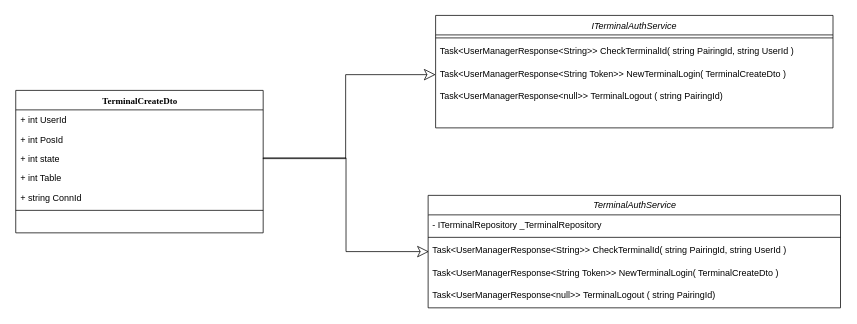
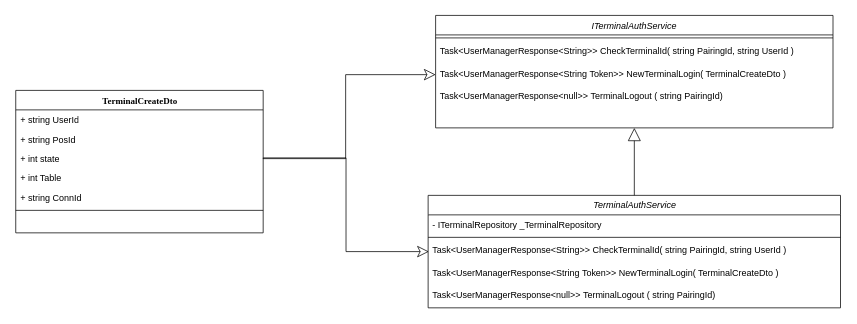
  <mxCell id="0" />
  <mxCell id="1" parent="0" />
  <mxCell id="2" value="ITerminalAuthService" style="swimlane;fontStyle=2;align=center;verticalAlign=top;childLayout=stackLayout;horizontal=1;startSize=26;horizontalStack=0;resizeParent=1;resizeLast=0;collapsible=1;marginBottom=0;rounded=0;shadow=0;strokeWidth=1;" vertex="1" parent="1"><mxGeometry x="580.5" y="20" width="530" height="150" as="geometry"><mxRectangle x="230" y="140" width="160" height="26" as="alternateBounds" /></mxGeometry></mxCell>
  <mxCell id="3" value="" style="line;html=1;strokeWidth=1;align=left;verticalAlign=middle;spacingTop=-1;spacingLeft=3;spacingRight=3;rotatable=0;labelPosition=right;points=[];portConstraint=eastwest;" vertex="1" parent="2"><mxGeometry y="26" width="530" height="8" as="geometry" /></mxCell>
  <mxCell id="4" value="Task&lt;UserManagerResponse&lt;String&gt;&gt; CheckTerminalId( string PairingId, string UserId )  " style="text;align=left;verticalAlign=top;spacingLeft=4;spacingRight=4;overflow=hidden;rotatable=0;points=[[0,0.5],[1,0.5]];portConstraint=eastwest;" vertex="1" parent="2"><mxGeometry y="34" width="530" height="30" as="geometry" /></mxCell>
  <mxCell id="5" value="Task&lt;UserManagerResponse&lt;String Token&gt;&gt; NewTerminalLogin( TerminalCreateDto )  " style="text;align=left;verticalAlign=top;spacingLeft=4;spacingRight=4;overflow=hidden;rotatable=0;points=[[0,0.5],[1,0.5]];portConstraint=eastwest;" vertex="1" parent="2"><mxGeometry y="64" width="530" height="30" as="geometry" /></mxCell>
  <mxCell id="6" value="Task&lt;UserManagerResponse&lt;null&gt;&gt; TerminalLogout ( string PairingId)  " style="text;align=left;verticalAlign=top;spacingLeft=4;spacingRight=4;overflow=hidden;rotatable=0;points=[[0,0.5],[1,0.5]];portConstraint=eastwest;" vertex="1" parent="2"><mxGeometry y="94" width="530" height="30" as="geometry" /></mxCell>
+ <mxCell id="7" style="edgeStyle=orthogonalEdgeStyle;rounded=0;orthogonalLoop=1;jettySize=auto;html=1;exitX=0.5;exitY=0;exitDx=0;exitDy=0;entryX=0.5;entryY=1;entryDx=0;entryDy=0;endArrow=block;endFill=0;endSize=15;" edge="1" parent="1" source="8" target="2"><mxGeometry relative="1" as="geometry" /></mxCell>
  <mxCell id="8" value="&lt;span style=&quot;font-family: &amp;#34;helvetica&amp;#34; ; font-style: italic ; font-weight: 400&quot;&gt;TerminalAuthService&lt;/span&gt;" style="swimlane;html=1;fontStyle=1;align=center;verticalAlign=top;childLayout=stackLayout;horizontal=1;startSize=26;horizontalStack=0;resizeParent=1;resizeLast=0;collapsible=1;marginBottom=0;swimlaneFillColor=#ffffff;rounded=0;shadow=0;comic=0;labelBackgroundColor=none;strokeWidth=1;fillColor=none;fontFamily=Verdana;fontSize=12" vertex="1" parent="1"><mxGeometry x="570.5" y="260" width="550" height="150" as="geometry" /></mxCell>
  <mxCell id="9" value="- ITerminalRepository _TerminalRepository" style="text;align=left;verticalAlign=top;spacingLeft=4;spacingRight=4;overflow=hidden;rotatable=0;points=[[0,0.5],[1,0.5]];portConstraint=eastwest;rounded=0;shadow=0;html=0;" vertex="1" parent="8"><mxGeometry y="26" width="550" height="26" as="geometry" /></mxCell>
  <mxCell id="10" value="" style="line;html=1;strokeWidth=1;fillColor=none;align=left;verticalAlign=middle;spacingTop=-1;spacingLeft=3;spacingRight=3;rotatable=0;labelPosition=right;points=[];portConstraint=eastwest;" vertex="1" parent="8"><mxGeometry y="52" width="550" height="8" as="geometry" /></mxCell>
  <mxCell id="11" value="Task&lt;UserManagerResponse&lt;String&gt;&gt; CheckTerminalId( string PairingId, string UserId )  " style="text;align=left;verticalAlign=top;spacingLeft=4;spacingRight=4;overflow=hidden;rotatable=0;points=[[0,0.5],[1,0.5]];portConstraint=eastwest;" vertex="1" parent="8"><mxGeometry y="60" width="550" height="30" as="geometry" /></mxCell>
  <mxCell id="12" value="Task&lt;UserManagerResponse&lt;String Token&gt;&gt; NewTerminalLogin( TerminalCreateDto )  " style="text;align=left;verticalAlign=top;spacingLeft=4;spacingRight=4;overflow=hidden;rotatable=0;points=[[0,0.5],[1,0.5]];portConstraint=eastwest;" vertex="1" parent="8"><mxGeometry y="90" width="550" height="30" as="geometry" /></mxCell>
  <mxCell id="13" value="Task&lt;UserManagerResponse&lt;null&gt;&gt; TerminalLogout ( string PairingId)  " style="text;align=left;verticalAlign=top;spacingLeft=4;spacingRight=4;overflow=hidden;rotatable=0;points=[[0,0.5],[1,0.5]];portConstraint=eastwest;" vertex="1" parent="8"><mxGeometry y="120" width="550" height="30" as="geometry" /></mxCell>
  <mxCell id="14" value="TerminalCreateDto" style="swimlane;html=1;fontStyle=1;align=center;verticalAlign=top;childLayout=stackLayout;horizontal=1;startSize=26;horizontalStack=0;resizeParent=1;resizeLast=0;collapsible=1;marginBottom=0;swimlaneFillColor=#ffffff;rounded=0;shadow=0;comic=0;labelBackgroundColor=none;strokeWidth=1;fillColor=none;fontFamily=Verdana;fontSize=12" vertex="1" parent="1"><mxGeometry x="20.5" y="120" width="330" height="190" as="geometry" /></mxCell>
- <mxCell id="15" value="+ int UserId" style="text;html=1;strokeColor=none;fillColor=none;align=left;verticalAlign=top;spacingLeft=4;spacingRight=4;whiteSpace=wrap;overflow=hidden;rotatable=0;points=[[0,0.5],[1,0.5]];portConstraint=eastwest;" vertex="1" parent="14"><mxGeometry y="26" width="330" height="26" as="geometry" /></mxCell>
- <mxCell id="16" value="+ int PosId" style="text;html=1;strokeColor=none;fillColor=none;align=left;verticalAlign=top;spacingLeft=4;spacingRight=4;whiteSpace=wrap;overflow=hidden;rotatable=0;points=[[0,0.5],[1,0.5]];portConstraint=eastwest;" vertex="1" parent="14"><mxGeometry y="52" width="330" height="26" as="geometry" /></mxCell>
+ <mxCell id="15" value="+ string UserId" style="text;html=1;strokeColor=none;fillColor=none;align=left;verticalAlign=top;spacingLeft=4;spacingRight=4;whiteSpace=wrap;overflow=hidden;rotatable=0;points=[[0,0.5],[1,0.5]];portConstraint=eastwest;" vertex="1" parent="14"><mxGeometry y="26" width="330" height="26" as="geometry" /></mxCell>
+ <mxCell id="16" value="+ string PosId" style="text;html=1;strokeColor=none;fillColor=none;align=left;verticalAlign=top;spacingLeft=4;spacingRight=4;whiteSpace=wrap;overflow=hidden;rotatable=0;points=[[0,0.5],[1,0.5]];portConstraint=eastwest;" vertex="1" parent="14"><mxGeometry y="52" width="330" height="26" as="geometry" /></mxCell>
  <mxCell id="17" value="+ int state" style="text;html=1;strokeColor=none;fillColor=none;align=left;verticalAlign=top;spacingLeft=4;spacingRight=4;whiteSpace=wrap;overflow=hidden;rotatable=0;points=[[0,0.5],[1,0.5]];portConstraint=eastwest;" vertex="1" parent="14"><mxGeometry y="78" width="330" height="26" as="geometry" /></mxCell>
  <mxCell id="18" value="+ int Table" style="text;html=1;strokeColor=none;fillColor=none;align=left;verticalAlign=top;spacingLeft=4;spacingRight=4;whiteSpace=wrap;overflow=hidden;rotatable=0;points=[[0,0.5],[1,0.5]];portConstraint=eastwest;" vertex="1" parent="14"><mxGeometry y="104" width="330" height="26" as="geometry" /></mxCell>
  <mxCell id="19" value="+ string ConnId" style="text;html=1;strokeColor=none;fillColor=none;align=left;verticalAlign=top;spacingLeft=4;spacingRight=4;whiteSpace=wrap;overflow=hidden;rotatable=0;points=[[0,0.5],[1,0.5]];portConstraint=eastwest;" vertex="1" parent="14"><mxGeometry y="130" width="330" height="26" as="geometry" /></mxCell>
  <mxCell id="20" value="" style="line;html=1;strokeWidth=1;fillColor=none;align=left;verticalAlign=middle;spacingTop=-1;spacingLeft=3;spacingRight=3;rotatable=0;labelPosition=right;points=[];portConstraint=eastwest;" vertex="1" parent="14"><mxGeometry y="156" width="330" height="8" as="geometry" /></mxCell>
  <mxCell id="21" style="edgeStyle=orthogonalEdgeStyle;rounded=0;orthogonalLoop=1;jettySize=auto;html=1;exitX=1;exitY=0.5;exitDx=0;exitDy=0;entryX=0;entryY=0.5;entryDx=0;entryDy=0;endArrow=classic;endFill=0;endSize=13;" edge="1" parent="1" source="17" target="5"><mxGeometry relative="1" as="geometry" /></mxCell>
  <mxCell id="22" style="edgeStyle=orthogonalEdgeStyle;rounded=0;orthogonalLoop=1;jettySize=auto;html=1;endArrow=classic;endFill=0;endSize=13;entryX=0;entryY=0.5;entryDx=0;entryDy=0;exitX=1;exitY=0.5;exitDx=0;exitDy=0;" edge="1" parent="1" source="17"><mxGeometry relative="1" as="geometry"><mxPoint x="358" y="210" as="sourcePoint" /><mxPoint x="571.5" y="335" as="targetPoint" /><Array as="points"><mxPoint x="351" y="210" /><mxPoint x="461" y="210" /><mxPoint x="461" y="335" /></Array></mxGeometry></mxCell>
